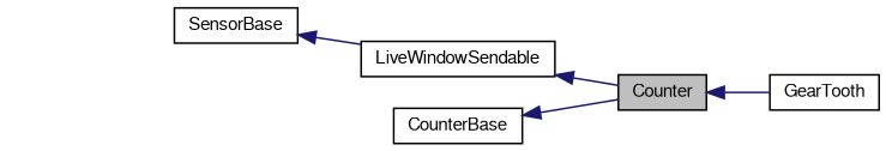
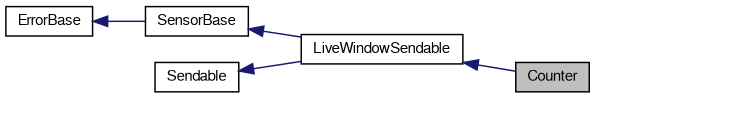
  digraph {
    rankdir=LR
    node [color=black fontname=FreeSans fontsize=10 shape=record]
    edge [color=midnightblue dir=back fontname=FreeSans fontsize=10 labelfontname=FreeSans labelfontsize=10 style=solid]
    n1 [fillcolor=grey75 fontcolor=black height=0.2 label=Counter style=filled width=0.4]
-   n2 [height=0.2 label=GearTooth width=0.4]
    n3 [height=0.2 label=SensorBase width=0.4]
    n4 [height=0.2 label=LiveWindowSendable width=0.4]
-   n6 [height=0.2 label=CounterBase width=0.4]
-   n1 -> n2
+   n5 [height=0.2 label=ErrorBase width=0.4]
+   n7 [height=0.2 label=Sendable width=0.4]
    n3 -> n4
    n4 -> n1
-   n6 -> n1
+   n5 -> n3
+   n7 -> n4
  }
